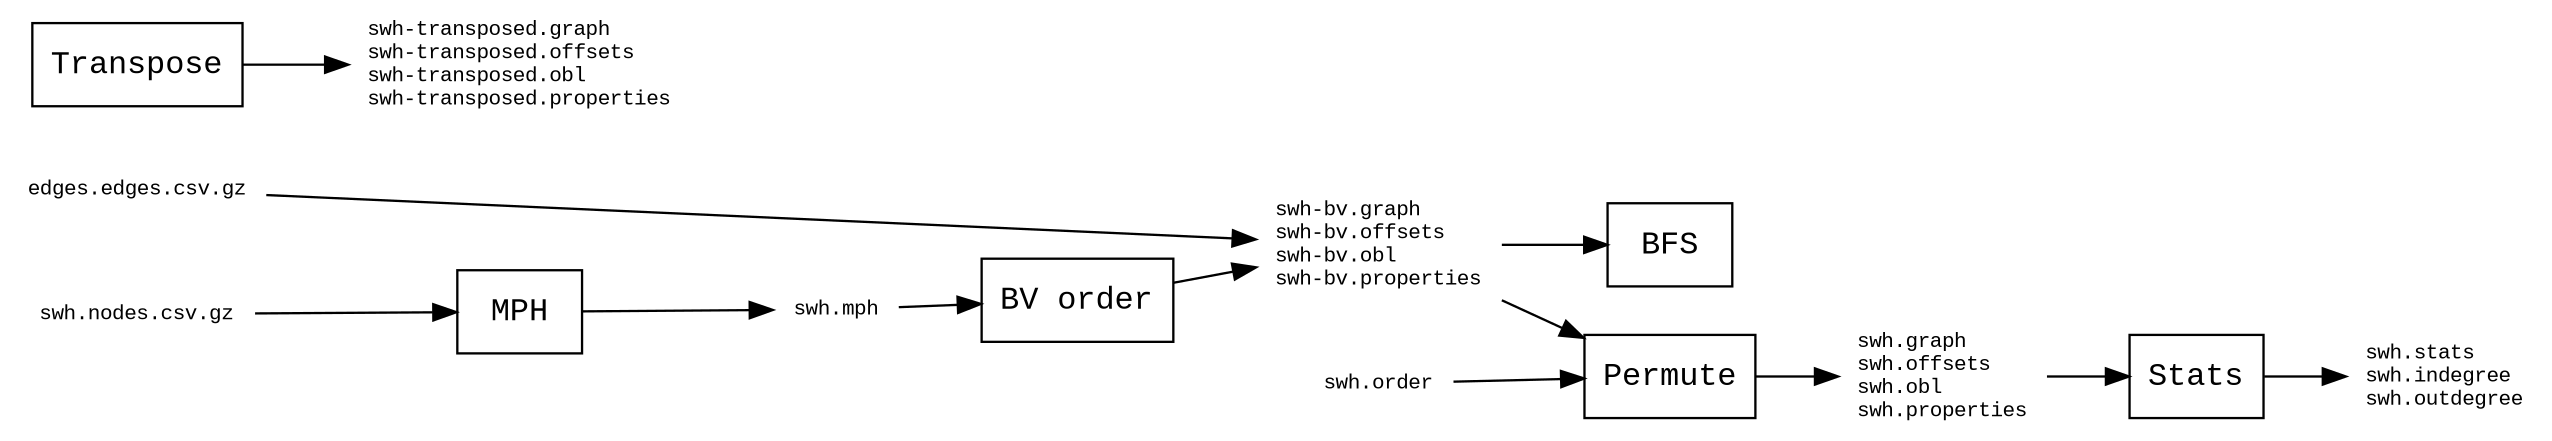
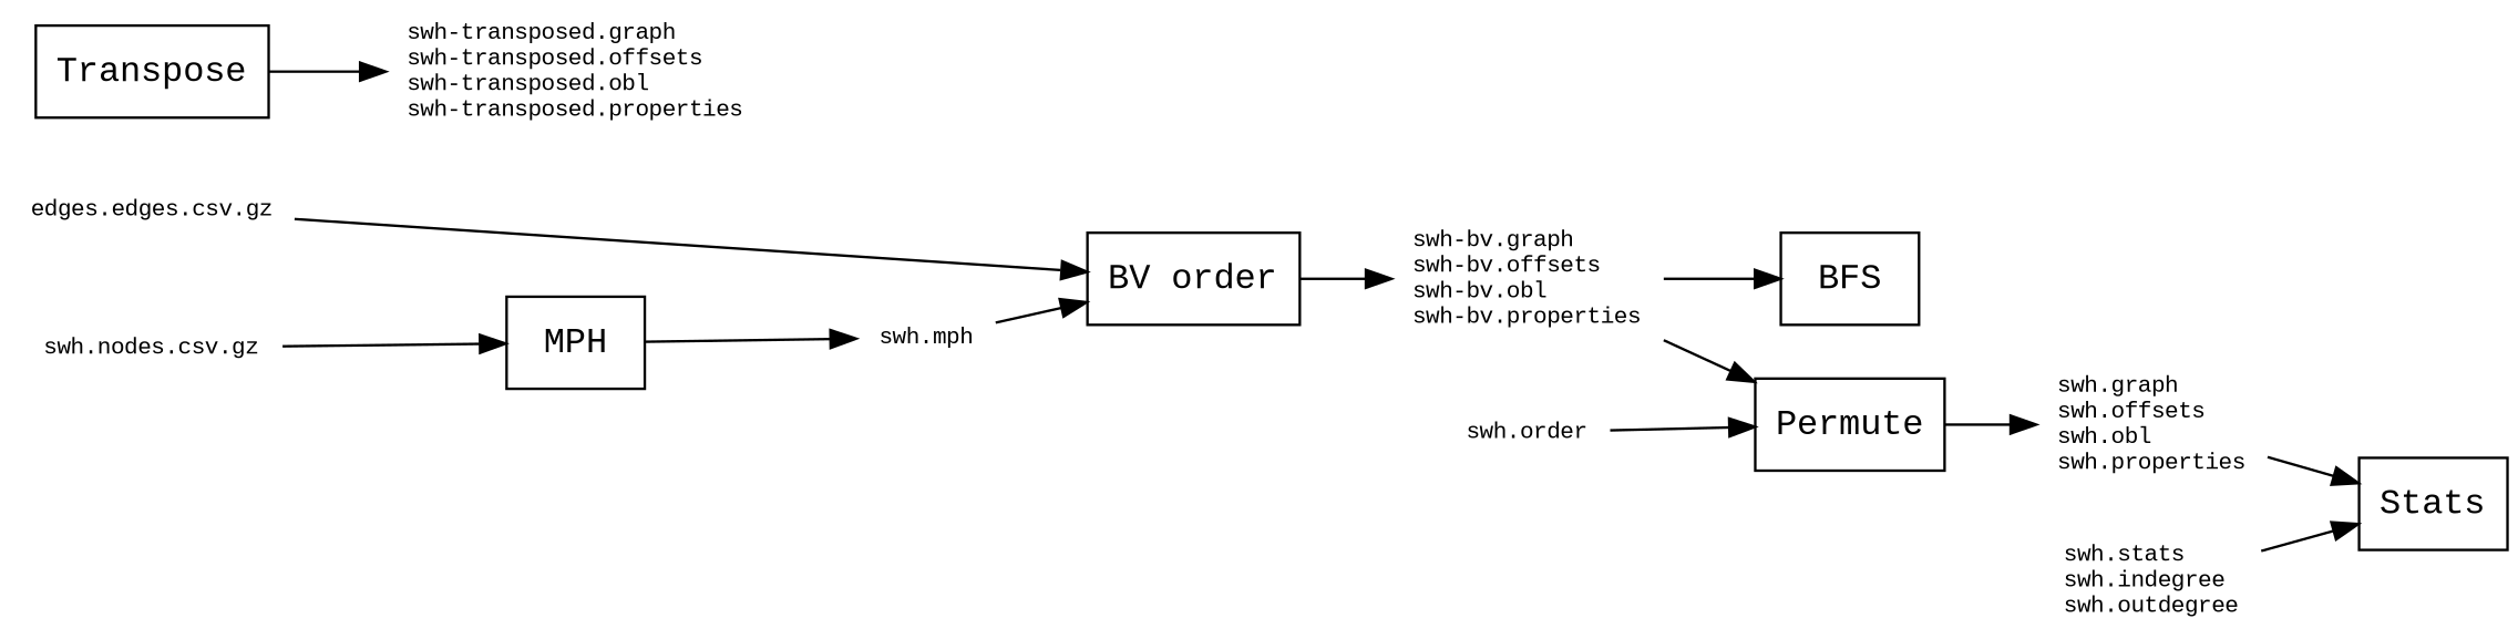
  digraph {
    fontname="Liberation Mono"
    rankdir=LR
    node [fontname="Liberation Mono" fontsize=9 shape=none]
    edge [fontname="Liberation Mono"]
    n1 [label="edges.edges.csv.gz"]
    n2 [label="swh.nodes.csv.gz"]
    n3 [label="BV order" shape=box fontsize=""]
    n4 [label=MPH shape=box fontsize=""]
    n5 [label="swh-bv.graph\lswh-bv.offsets\lswh-bv.obl\lswh-bv.properties"]
    n6 [label="swh.mph"]
    n7 [label=BFS shape=box fontsize=""]
    n8 [label=Permute shape=box fontsize=""]
    n9 [label="swh.graph\lswh.offsets\lswh.obl\lswh.properties"]
    n10 [label="swh.order"]
    n11 [label=Stats shape=box fontsize=""]
    n12 [label="swh.stats\lswh.indegree\lswh.outdegree"]
    n13 [label=Transpose shape=box fontsize=""]
    n14 [label="swh-transposed.graph\lswh-transposed.offsets\lswh-transposed.obl\lswh-transposed.properties"]
    subgraph sub_1 {
      rank=same
      n1
      n2
    }
-   n1 -> n5
+   n1 -> n3
    n2 -> n4
    n3 -> n5
    n4 -> n6
    n5 -> n7
    n5 -> n8
    n6 -> n3
    n8 -> n9
    n9 -> n11
    n10 -> n8
-   n11 -> n12
+   n12 -> n11
    n13 -> n14
  }
